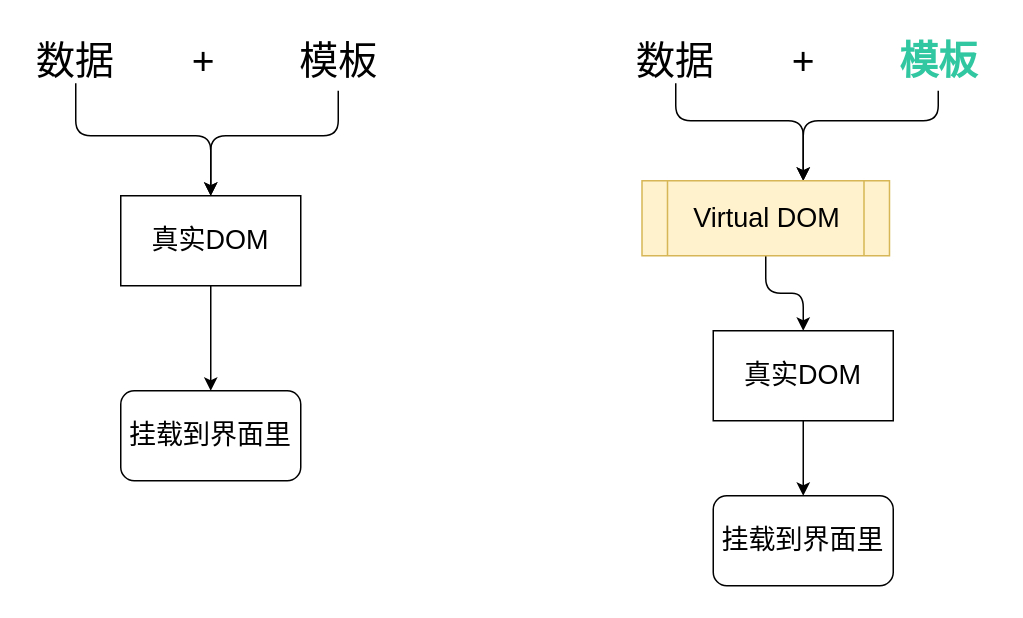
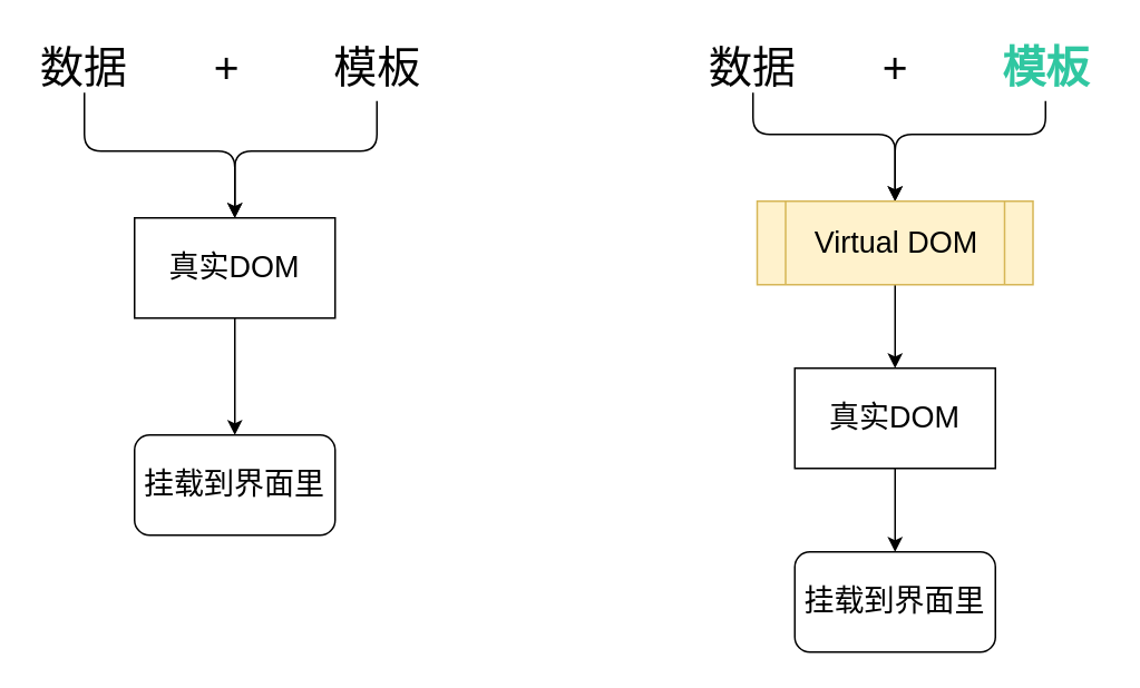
  <mxCell id="0" />
  <mxCell id="1" parent="0" />
  <mxCell id="2" style="edgeStyle=orthogonalEdgeStyle;html=1;fontSize=18;" parent="1" source="3" target="8" edge="1"><mxGeometry relative="1" as="geometry"><Array as="points"><mxPoint x="50" y="90" /><mxPoint x="140" y="90" /></Array></mxGeometry></mxCell>
  <mxCell id="3" value="数据" style="text;html=1;strokeColor=none;fillColor=none;align=center;verticalAlign=middle;whiteSpace=wrap;rounded=0;fontSize=26;" parent="1" vertex="1"><mxGeometry x="20" y="25" width="60" height="30" as="geometry" /></mxCell>
  <mxCell id="4" style="edgeStyle=orthogonalEdgeStyle;html=1;fontSize=18;" parent="1" source="5" target="8" edge="1"><mxGeometry relative="1" as="geometry"><Array as="points"><mxPoint x="225" y="90" /><mxPoint x="140" y="90" /></Array></mxGeometry></mxCell>
  <mxCell id="5" value="模板" style="text;html=1;align=center;verticalAlign=middle;resizable=0;points=[];autosize=1;strokeColor=none;fillColor=none;fontSize=26;" parent="1" vertex="1"><mxGeometry x="190" y="20" width="70" height="40" as="geometry" /></mxCell>
  <mxCell id="6" value="+" style="text;html=1;align=center;verticalAlign=middle;resizable=0;points=[];autosize=1;strokeColor=none;fillColor=none;fontSize=26;" parent="1" vertex="1"><mxGeometry x="120" y="20" width="30" height="40" as="geometry" /></mxCell>
  <mxCell id="7" style="edgeStyle=orthogonalEdgeStyle;html=1;fontSize=18;" parent="1" source="8" target="9" edge="1"><mxGeometry relative="1" as="geometry" /></mxCell>
  <mxCell id="8" value="真实DOM" style="rounded=0;whiteSpace=wrap;html=1;fontSize=18;" parent="1" vertex="1"><mxGeometry x="80" y="130" width="120" height="60" as="geometry" /></mxCell>
  <mxCell id="9" value="挂载到界面里" style="rounded=1;whiteSpace=wrap;html=1;fontSize=18;" parent="1" vertex="1"><mxGeometry x="80" y="260" width="120" height="60" as="geometry" /></mxCell>
  <mxCell id="10" style="edgeStyle=orthogonalEdgeStyle;html=1;fontSize=18;" parent="1" source="11" target="19" edge="1"><mxGeometry relative="1" as="geometry"><Array as="points"><mxPoint x="450" y="80" /><mxPoint x="535" y="80" /></Array></mxGeometry></mxCell>
  <mxCell id="11" value="数据" style="text;html=1;strokeColor=none;fillColor=none;align=center;verticalAlign=middle;whiteSpace=wrap;rounded=0;fontSize=26;" parent="1" vertex="1"><mxGeometry x="420" y="25" width="60" height="30" as="geometry" /></mxCell>
  <mxCell id="12" style="edgeStyle=orthogonalEdgeStyle;html=1;fontSize=18;" parent="1" source="13" target="19" edge="1"><mxGeometry relative="1" as="geometry"><Array as="points"><mxPoint x="625" y="80" /><mxPoint x="535" y="80" /></Array></mxGeometry></mxCell>
  <mxCell id="13" value="&lt;b&gt;&lt;font color=&quot;#30c7a1&quot;&gt;模板&lt;/font&gt;&lt;/b&gt;" style="text;html=1;align=center;verticalAlign=middle;resizable=0;points=[];autosize=1;strokeColor=none;fillColor=none;fontSize=26;" parent="1" vertex="1"><mxGeometry x="590" y="20" width="70" height="40" as="geometry" /></mxCell>
  <mxCell id="14" value="+" style="text;html=1;align=center;verticalAlign=middle;resizable=0;points=[];autosize=1;strokeColor=none;fillColor=none;fontSize=26;" parent="1" vertex="1"><mxGeometry x="520" y="20" width="30" height="40" as="geometry" /></mxCell>
  <mxCell id="15" style="edgeStyle=orthogonalEdgeStyle;html=1;fontSize=18;" parent="1" source="16" target="17" edge="1"><mxGeometry relative="1" as="geometry" /></mxCell>
  <mxCell id="16" value="真实DOM" style="rounded=0;whiteSpace=wrap;html=1;fontSize=18;" parent="1" vertex="1"><mxGeometry x="475" y="220" width="120" height="60" as="geometry" /></mxCell>
  <mxCell id="17" value="挂载到界面里" style="rounded=1;whiteSpace=wrap;html=1;fontSize=18;" parent="1" vertex="1"><mxGeometry x="475" y="330" width="120" height="60" as="geometry" /></mxCell>
  <mxCell id="18" style="edgeStyle=orthogonalEdgeStyle;html=1;fontSize=18;" parent="1" source="19" target="16" edge="1"><mxGeometry relative="1" as="geometry" /></mxCell>
- <mxCell id="19" value="Virtual DOM" style="shape=process;whiteSpace=wrap;html=1;backgroundOutline=1;fontSize=18;fillColor=#fff2cc;strokeColor=#d6b656;" parent="1" vertex="1"><mxGeometry x="427.5" y="120" width="165" height="50" as="geometry" /></mxCell>
+ <mxCell id="19" value="Virtual DOM" style="shape=process;whiteSpace=wrap;html=1;backgroundOutline=1;fontSize=18;fillColor=#fff2cc;strokeColor=#d6b656;" parent="1" vertex="1"><mxGeometry x="452.5" y="120" width="165" height="50" as="geometry" /></mxCell>
